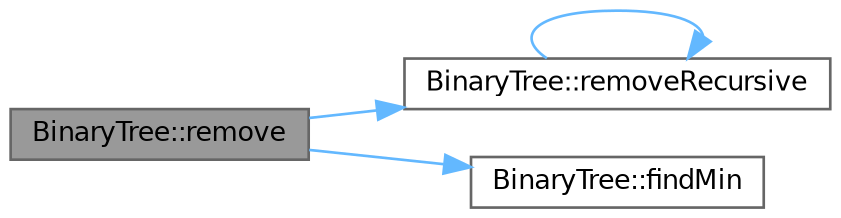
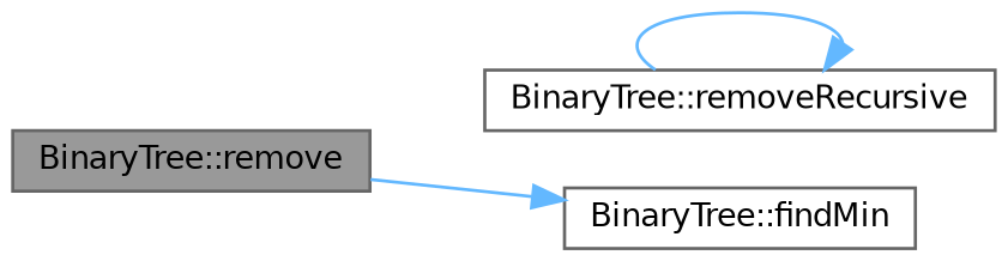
  digraph {
    rankdir=LR
    node [color=grey40 fillcolor=white fontname=Helvetica fontsize=10 shape=box style=filled]
    edge [color=steelblue1 fontname=Helvetica fontsize=10 labelfontname=Helvetica labelfontsize=10 style=solid]
    n1 [color=gray40 fillcolor=grey60 fontcolor=black height=0.2 label="BinaryTree::remove" width=0.4]
    n2 [height=0.2 label="BinaryTree::removeRecursive" width=0.4]
    n3 [height=0.2 label="BinaryTree::findMin" width=0.4]
-   n1 -> n2
    n1 -> n3
    n2 -> n2
  }
